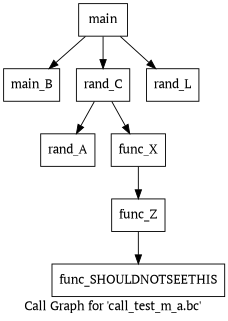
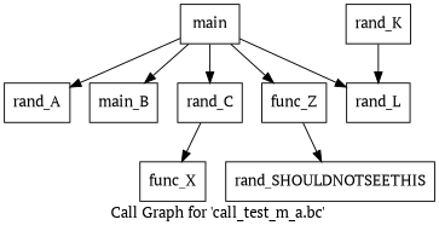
  digraph {
    fontname="PT Serif"
    label="Call Graph for 'call_test_m_a.bc' "
    node [fontname="PT Serif" shape=box style=solid]
    edge [fontname="PT Serif"]
    n1 [label=main]
    n2 [label=rand_A]
    n3 [label=main_B]
    n4 [label=rand_C]
    n5 [label=rand_L]
    n6 [label=func_Z]
+   n7 [label=rand_K]
    n8 [label=func_X]
-   n9 [label=func_SHOULDNOTSEETHIS]
-   n4 -> n2
+   n9 [label=rand_SHOULDNOTSEETHIS]
+   n1 -> n2
    n1 -> n3
    n1 -> n4
    n1 -> n5
-   n8 -> n6
+   n1 -> n6
    n4 -> n8
    n6 -> n9
+   n7 -> n5
  }
